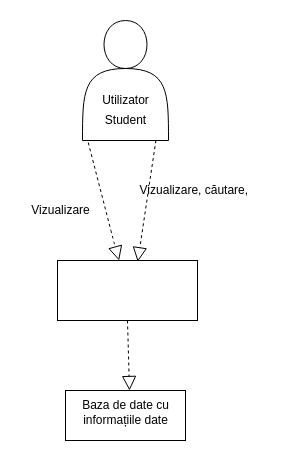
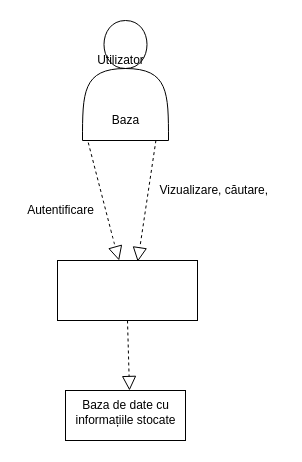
  <mxCell id="0" />
  <mxCell id="1" parent="0" />
  <mxCell id="2" value="" style="shape=actor;whiteSpace=wrap;html=1;" parent="1" vertex="1"><mxGeometry x="82" y="20" width="86" height="120" as="geometry" /></mxCell>
- <mxCell id="3" value="Vizualizare" style="text;html=1;resizable=0;autosize=1;align=center;verticalAlign=middle;points=[];fillColor=none;strokeColor=none;rounded=0;" parent="1" vertex="1"><mxGeometry x="20" y="200" width="80" height="20" as="geometry" /></mxCell>
+ <mxCell id="3" value="Autentificare" style="text;html=1;resizable=0;autosize=1;align=center;verticalAlign=middle;points=[];fillColor=none;strokeColor=none;rounded=0;" parent="1" vertex="1"><mxGeometry x="20" y="200" width="80" height="20" as="geometry" /></mxCell>
  <mxCell id="4" value="" style="endArrow=block;dashed=1;endFill=0;endSize=12;html=1;exitX=0.067;exitY=1.017;exitDx=0;exitDy=0;exitPerimeter=0;" parent="1" source="2" target="7" edge="1"><mxGeometry width="160" relative="1" as="geometry"><mxPoint x="113" y="190" as="sourcePoint" /><mxPoint x="119.545" y="270" as="targetPoint" /><Array as="points"><mxPoint x="113" y="240" /></Array></mxGeometry></mxCell>
  <mxCell id="5" value="" style="endArrow=block;dashed=1;endFill=0;endSize=12;html=1;entryX=0.573;entryY=0.02;entryDx=0;entryDy=0;entryPerimeter=0;exitX=0.854;exitY=0.998;exitDx=0;exitDy=0;exitPerimeter=0;" parent="1" target="7" edge="1" source="2"><mxGeometry width="160" relative="1" as="geometry"><mxPoint x="149.5" y="160" as="sourcePoint" /><mxPoint x="130" y="280" as="targetPoint" /></mxGeometry></mxCell>
  <mxCell id="6" value="" style="endArrow=block;dashed=1;endFill=0;endSize=12;html=1;exitX=0.5;exitY=1;exitDx=0;exitDy=0;" parent="1" source="7" edge="1"><mxGeometry width="160" relative="1" as="geometry"><mxPoint x="125" y="320" as="sourcePoint" /><mxPoint x="129" y="390" as="targetPoint" /></mxGeometry></mxCell>
  <mxCell id="7" value="" style="rounded=0;whiteSpace=wrap;html=1;" parent="1" vertex="1"><mxGeometry x="57" y="260" width="140" height="60" as="geometry" /></mxCell>
  <mxCell id="8" value="" style="rounded=0;whiteSpace=wrap;html=1;" parent="1" vertex="1"><mxGeometry x="65" y="390" width="120" height="50" as="geometry" /></mxCell>
- <mxCell id="9" value="Vizualizare, căutare,&amp;nbsp;" style="text;html=1;resizable=0;autosize=1;align=center;verticalAlign=middle;points=[];fillColor=none;strokeColor=none;rounded=0;" parent="1" vertex="1"><mxGeometry x="130" y="180" width="130" height="20" as="geometry" /></mxCell>
+ <mxCell id="9" value="Vizualizare, căutare,&amp;nbsp;" style="text;html=1;resizable=0;autosize=1;align=center;verticalAlign=middle;points=[];fillColor=none;strokeColor=none;rounded=0;" parent="1" vertex="1"><mxGeometry x="150" y="180" width="130" height="20" as="geometry" /></mxCell>
  <mxCell id="10" value="Baza de date cu" style="text;html=1;resizable=0;autosize=1;align=center;verticalAlign=middle;points=[];fillColor=none;strokeColor=none;rounded=0;" parent="1" vertex="1"><mxGeometry x="75" y="395" width="100" height="20" as="geometry" /></mxCell>
- <mxCell id="11" value="informațiile date" style="text;html=1;resizable=0;autosize=1;align=center;verticalAlign=middle;points=[];fillColor=none;strokeColor=none;rounded=0;" parent="1" vertex="1"><mxGeometry x="65" y="410" width="120" height="20" as="geometry" /></mxCell>
- <mxCell id="12" value="Utilizator" style="text;html=1;resizable=0;autosize=1;align=center;verticalAlign=middle;points=[];fillColor=none;strokeColor=none;rounded=0;" parent="1" vertex="1"><mxGeometry x="95" y="90" width="60" height="20" as="geometry" /></mxCell>
- <mxCell id="13" value="Student" style="text;html=1;resizable=0;autosize=1;align=center;verticalAlign=middle;points=[];fillColor=none;strokeColor=none;rounded=0;" parent="1" vertex="1"><mxGeometry x="95" y="110" width="60" height="20" as="geometry" /></mxCell>
+ <mxCell id="11" value="informațiile stocate" style="text;html=1;resizable=0;autosize=1;align=center;verticalAlign=middle;points=[];fillColor=none;strokeColor=none;rounded=0;" parent="1" vertex="1"><mxGeometry x="65" y="410" width="120" height="20" as="geometry" /></mxCell>
+ <mxCell id="12" value="Utilizator" style="text;html=1;resizable=0;autosize=1;align=center;verticalAlign=middle;points=[];fillColor=none;strokeColor=none;rounded=0;" parent="1" vertex="1"><mxGeometry x="90" y="50" width="60" height="20" as="geometry" /></mxCell>
+ <mxCell id="13" value="Baza" style="text;html=1;resizable=0;autosize=1;align=center;verticalAlign=middle;points=[];fillColor=none;strokeColor=none;rounded=0;" parent="1" vertex="1"><mxGeometry x="95" y="110" width="60" height="20" as="geometry" /></mxCell>
